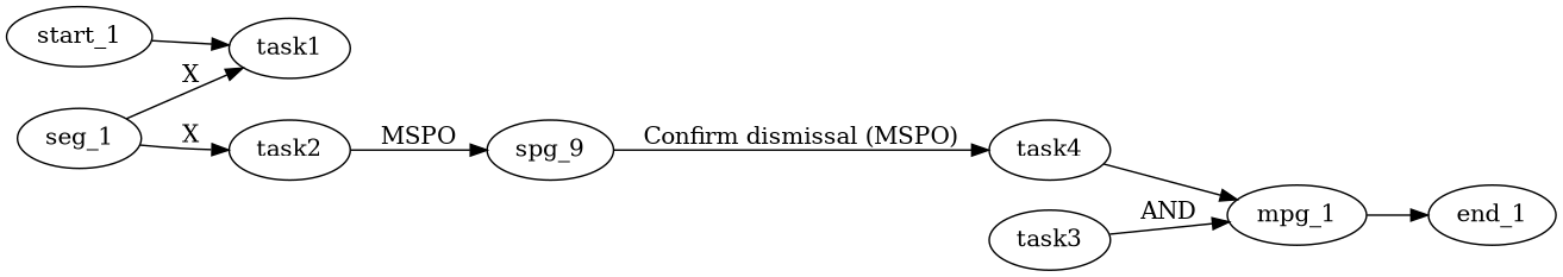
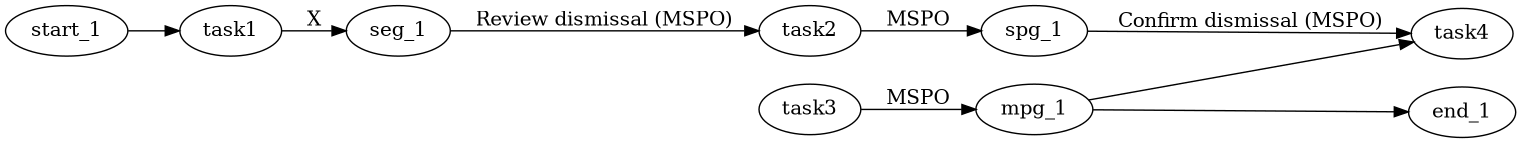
  digraph {
    rankdir=LR
    edge [shape=rectangle]
    start_1
    task1
    seg_1
    task2
-   spg_1 [label=spg_9]
+   spg_1
    task4
    task3
    mpg_1
    end_1
    start_1 -> task1
-   seg_1 -> task1 [label=X shape=diamond]
-   seg_1 -> task2 [label=X]
+   task1 -> seg_1 [label=X shape=diamond]
+   seg_1 -> task2 [label="Review dismissal (MSPO)"]
    task2 -> spg_1 [label=MSPO shape=diamond]
    spg_1 -> task4 [label="Confirm dismissal (MSPO)"]
-   task4 -> mpg_1 [shape=""]
-   task3 -> mpg_1 [label=AND shape=diamond]
+   mpg_1 -> task4 [shape=""]
+   task3 -> mpg_1 [label=MSPO shape=diamond]
    mpg_1 -> end_1 [shape=doublecircle]
  }
